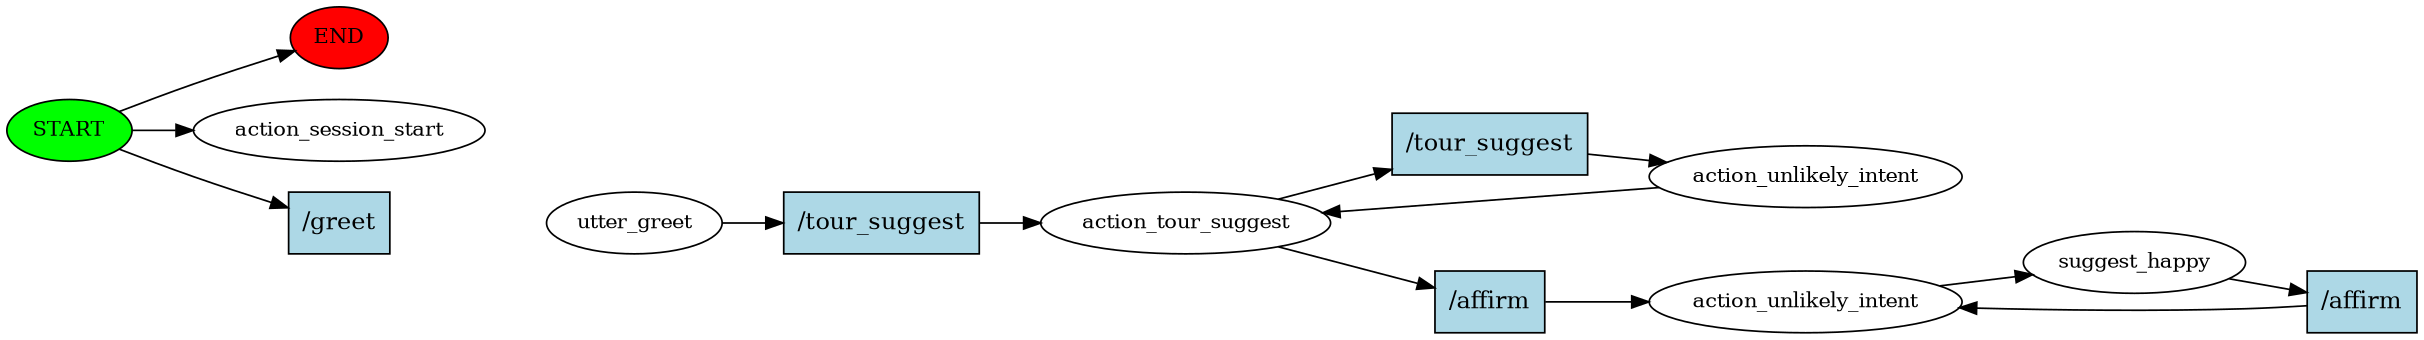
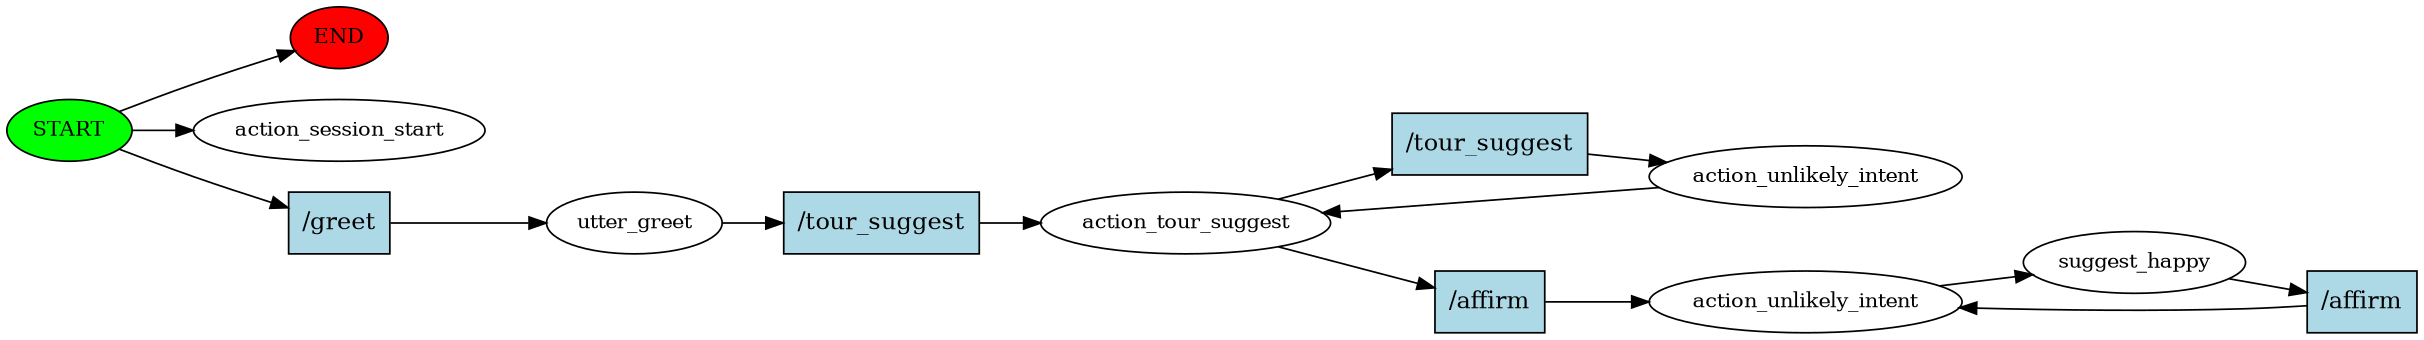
  digraph {
    rankdir=LR
    node [fontsize=12 style=filled]
    n1 [fillcolor=green label=START]
    n2 [fillcolor=red label=END]
    n3 [label=action_session_start style=""]
    n4 [fillcolor=lightblue label="/greet" shape=rect fontsize=""]
    n5 [label=utter_greet style=""]
    n6 [fillcolor=lightblue label="/tour_suggest" shape=rect fontsize=""]
    n7 [label=action_tour_suggest style=""]
    n8 [fillcolor=lightblue label="/tour_suggest" shape=rect fontsize=""]
    n9 [fillcolor=lightblue label="/affirm" shape=rect fontsize=""]
    n10 [label=action_unlikely_intent style=""]
    n11 [label=action_unlikely_intent style=""]
    n12 [label=suggest_happy style=""]
    n13 [fillcolor=lightblue label="/affirm" shape=rect fontsize=""]
    n1 -> n2
    n1 -> n3
    n1 -> n4
+   n4 -> n5
    n5 -> n6
    n6 -> n7
    n7 -> n8
    n7 -> n9
    n8 -> n10
    n9 -> n11
    n10 -> n7
    n11 -> n12
    n12 -> n13
    n13 -> n11
  }
